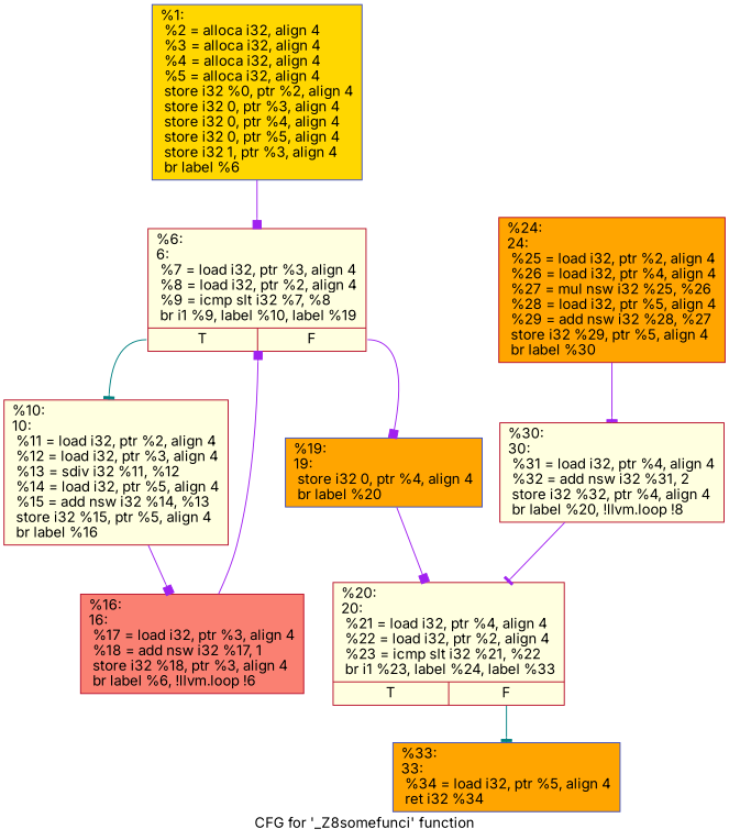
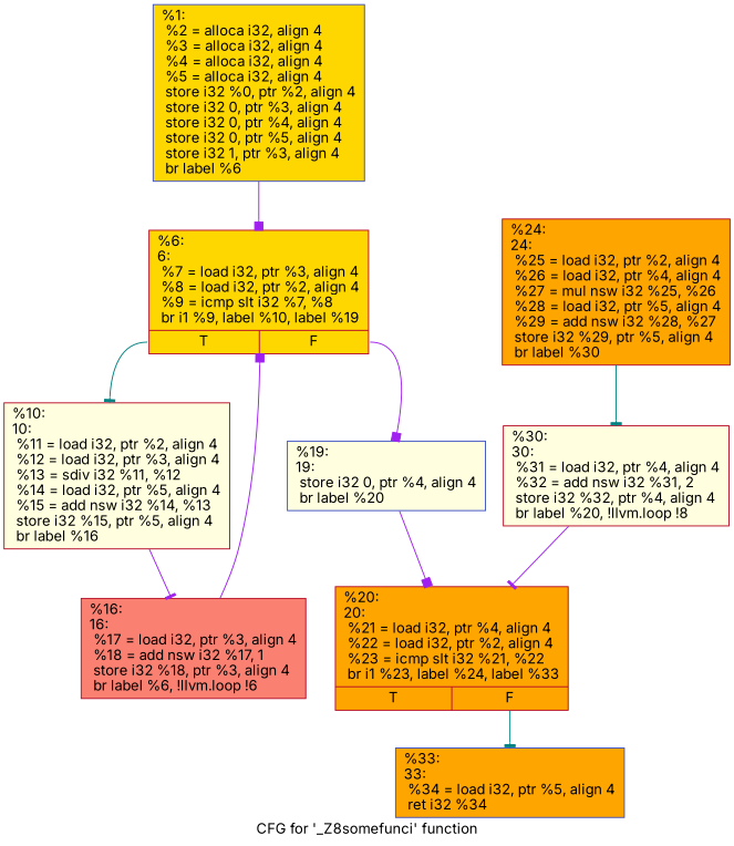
  digraph {
    fontname=Inter
    label="CFG for '_Z8somefunci' function"
    node [color="#b70d28ff" fillcolor=lightyellow fontname=Inter shape=record style=filled]
    edge [arrowhead=tee color=purple fontname=Inter]
    n1 [color="#3d50c3ff" fillcolor=gold label="{%1:\l  %2 = alloca i32, align 4\l  %3 = alloca i32, align 4\l  %4 = alloca i32, align 4\l  %5 = alloca i32, align 4\l  store i32 %0, ptr %2, align 4\l  store i32 0, ptr %3, align 4\l  store i32 0, ptr %4, align 4\l  store i32 0, ptr %5, align 4\l  store i32 1, ptr %3, align 4\l  br label %6\l}"]
-   n2 [label="{%6:\l6:                                                \l  %7 = load i32, ptr %3, align 4\l  %8 = load i32, ptr %2, align 4\l  %9 = icmp slt i32 %7, %8\l  br i1 %9, label %10, label %19\l|{<s0>T|<s1>F}}"]
+   n2 [fillcolor=gold label="{%6:\l6:                                                \l  %7 = load i32, ptr %3, align 4\l  %8 = load i32, ptr %2, align 4\l  %9 = icmp slt i32 %7, %8\l  br i1 %9, label %10, label %19\l|{<s0>T|<s1>F}}"]
    n3 [label="{%10:\l10:                                               \l  %11 = load i32, ptr %2, align 4\l  %12 = load i32, ptr %3, align 4\l  %13 = sdiv i32 %11, %12\l  %14 = load i32, ptr %5, align 4\l  %15 = add nsw i32 %14, %13\l  store i32 %15, ptr %5, align 4\l  br label %16\l}"]
-   n4 [color="#3d50c3ff" fillcolor=orange label="{%19:\l19:                                               \l  store i32 0, ptr %4, align 4\l  br label %20\l}"]
+   n4 [color="#3d50c3ff" label="{%19:\l19:                                               \l  store i32 0, ptr %4, align 4\l  br label %20\l}"]
    n5 [fillcolor=salmon label="{%16:\l16:                                               \l  %17 = load i32, ptr %3, align 4\l  %18 = add nsw i32 %17, 1\l  store i32 %18, ptr %3, align 4\l  br label %6, !llvm.loop !6\l}"]
-   n6 [label="{%20:\l20:                                               \l  %21 = load i32, ptr %4, align 4\l  %22 = load i32, ptr %2, align 4\l  %23 = icmp slt i32 %21, %22\l  br i1 %23, label %24, label %33\l|{<s0>T|<s1>F}}"]
+   n6 [fillcolor=orange label="{%20:\l20:                                               \l  %21 = load i32, ptr %4, align 4\l  %22 = load i32, ptr %2, align 4\l  %23 = icmp slt i32 %21, %22\l  br i1 %23, label %24, label %33\l|{<s0>T|<s1>F}}"]
    n7 [color="#3d50c3ff" fillcolor=orange label="{%33:\l33:                                               \l  %34 = load i32, ptr %5, align 4\l  ret i32 %34\l}"]
    n8 [fillcolor=orange label="{%24:\l24:                                               \l  %25 = load i32, ptr %2, align 4\l  %26 = load i32, ptr %4, align 4\l  %27 = mul nsw i32 %25, %26\l  %28 = load i32, ptr %5, align 4\l  %29 = add nsw i32 %28, %27\l  store i32 %29, ptr %5, align 4\l  br label %30\l}"]
    n9 [label="{%30:\l30:                                               \l  %31 = load i32, ptr %4, align 4\l  %32 = add nsw i32 %31, 2\l  store i32 %32, ptr %4, align 4\l  br label %20, !llvm.loop !8\l}"]
    n1 -> n2 [arrowhead=box]
    n2 -> n3 [color=teal tailport=s0]
    n2 -> n4 [arrowhead=box tailport=s1]
-   n3 -> n5 [arrowhead=box]
+   n3 -> n5
    n4 -> n6 [arrowhead=box]
    n5 -> n2 [arrowhead=box]
    n6 -> n7 [color=teal tailport=s1]
-   n8 -> n9
+   n8 -> n9 [color=teal]
    n9 -> n6
  }
